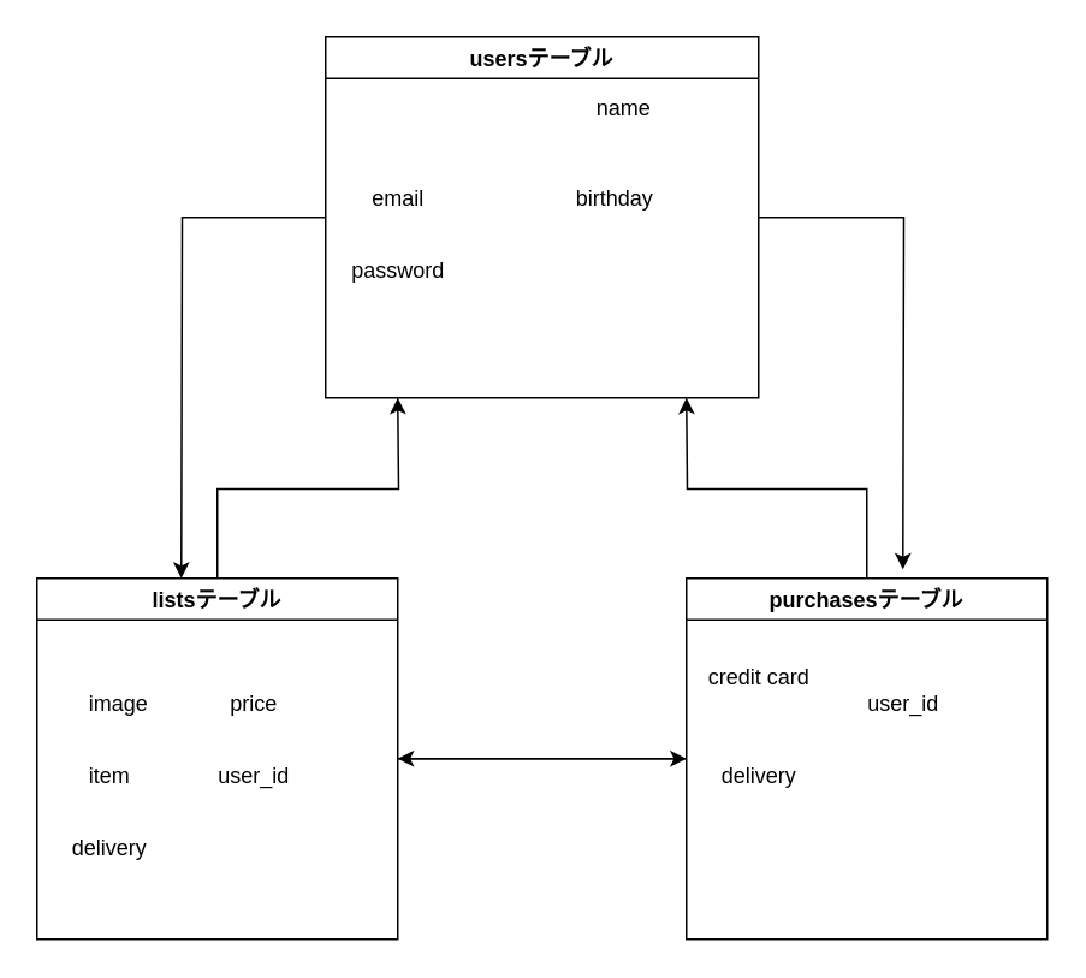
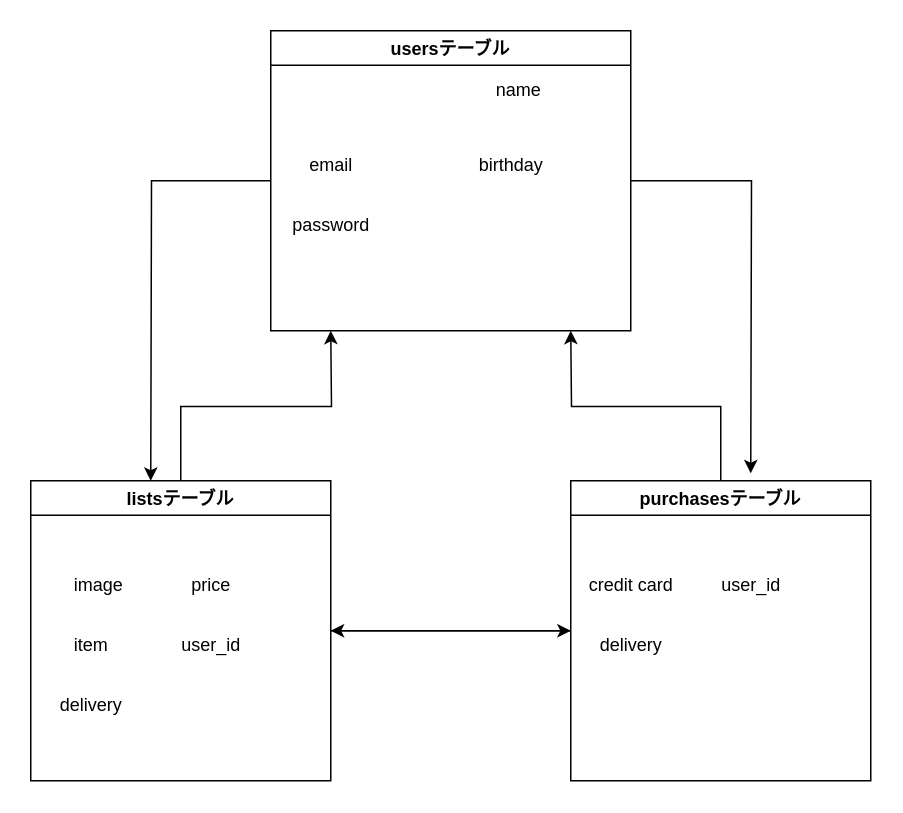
  <mxCell id="0" />
  <mxCell id="1" parent="0" />
  <mxCell id="2" style="edgeStyle=orthogonalEdgeStyle;rounded=0;orthogonalLoop=1;jettySize=auto;html=1;entryX=0;entryY=0.5;entryDx=0;entryDy=0;" edge="1" parent="1" source="4" target="11"><mxGeometry relative="1" as="geometry" /></mxCell>
  <mxCell id="3" style="edgeStyle=orthogonalEdgeStyle;rounded=0;orthogonalLoop=1;jettySize=auto;html=1;exitX=0.5;exitY=0;exitDx=0;exitDy=0;" edge="1" parent="1" source="4"><mxGeometry relative="1" as="geometry"><mxPoint x="220" y="220" as="targetPoint" /></mxGeometry></mxCell>
  <mxCell id="4" value="listsテーブル" style="swimlane;startSize=23;" vertex="1" parent="1"><mxGeometry x="20" y="320" width="200" height="200" as="geometry" /></mxCell>
  <mxCell id="5" value="image&lt;br&gt;" style="text;html=1;align=center;verticalAlign=middle;resizable=0;points=[];autosize=1;strokeColor=none;" vertex="1" parent="4"><mxGeometry x="20" y="60" width="50" height="20" as="geometry" /></mxCell>
  <mxCell id="6" value="item&lt;br&gt;" style="text;html=1;align=center;verticalAlign=middle;resizable=0;points=[];autosize=1;strokeColor=none;" vertex="1" parent="4"><mxGeometry x="20" y="100" width="40" height="20" as="geometry" /></mxCell>
  <mxCell id="7" value="delivery&lt;br&gt;" style="text;html=1;align=center;verticalAlign=middle;resizable=0;points=[];autosize=1;strokeColor=none;" vertex="1" parent="4"><mxGeometry x="10" y="140" width="60" height="20" as="geometry" /></mxCell>
  <mxCell id="8" value="price" style="text;html=1;align=center;verticalAlign=middle;resizable=0;points=[];autosize=1;strokeColor=none;" vertex="1" parent="4"><mxGeometry x="100" y="60" width="40" height="20" as="geometry" /></mxCell>
  <mxCell id="9" style="edgeStyle=orthogonalEdgeStyle;rounded=0;orthogonalLoop=1;jettySize=auto;html=1;entryX=1;entryY=0.5;entryDx=0;entryDy=0;" edge="1" parent="1" source="11" target="4"><mxGeometry relative="1" as="geometry" /></mxCell>
  <mxCell id="10" style="edgeStyle=orthogonalEdgeStyle;rounded=0;orthogonalLoop=1;jettySize=auto;html=1;exitX=0.5;exitY=0;exitDx=0;exitDy=0;" edge="1" parent="1" source="11"><mxGeometry relative="1" as="geometry"><mxPoint x="380" y="220" as="targetPoint" /></mxGeometry></mxCell>
  <mxCell id="11" value="purchasesテーブル" style="swimlane;" vertex="1" parent="1"><mxGeometry x="380" y="320" width="200" height="200" as="geometry" /></mxCell>
  <mxCell id="12" style="edgeStyle=orthogonalEdgeStyle;rounded=0;orthogonalLoop=1;jettySize=auto;html=1;exitX=0;exitY=0.5;exitDx=0;exitDy=0;" edge="1" parent="1" source="14"><mxGeometry relative="1" as="geometry"><mxPoint x="100" y="320" as="targetPoint" /></mxGeometry></mxCell>
  <mxCell id="13" style="edgeStyle=orthogonalEdgeStyle;rounded=0;orthogonalLoop=1;jettySize=auto;html=1;exitX=1;exitY=0.5;exitDx=0;exitDy=0;" edge="1" parent="1" source="14"><mxGeometry relative="1" as="geometry"><mxPoint x="500" y="315" as="targetPoint" /></mxGeometry></mxCell>
  <mxCell id="14" value="usersテーブル" style="swimlane;" vertex="1" parent="1"><mxGeometry x="180" y="20" width="240" height="200" as="geometry" /></mxCell>
  <mxCell id="15" value="password&lt;br&gt;" style="text;html=1;align=center;verticalAlign=middle;resizable=0;points=[];autosize=1;strokeColor=none;" vertex="1" parent="14"><mxGeometry x="5" y="120" width="70" height="20" as="geometry" /></mxCell>
  <mxCell id="16" value="birthday&lt;br&gt;" style="text;html=1;align=center;verticalAlign=middle;resizable=0;points=[];autosize=1;strokeColor=none;" vertex="1" parent="14"><mxGeometry x="130" y="80" width="60" height="20" as="geometry" /></mxCell>
  <mxCell id="17" value="name" style="text;html=1;align=center;verticalAlign=middle;resizable=0;points=[];autosize=1;strokeColor=none;" vertex="1" parent="14"><mxGeometry x="140" y="30" width="50" height="20" as="geometry" /></mxCell>
  <mxCell id="18" value="email&lt;br&gt;" style="text;html=1;align=center;verticalAlign=middle;resizable=0;points=[];autosize=1;strokeColor=none;" vertex="1" parent="1"><mxGeometry x="200" y="100" width="40" height="20" as="geometry" /></mxCell>
  <mxCell id="19" value="user_id" style="text;html=1;align=center;verticalAlign=middle;resizable=0;points=[];autosize=1;strokeColor=none;" vertex="1" parent="1"><mxGeometry x="115" y="420" width="50" height="20" as="geometry" /></mxCell>
- <mxCell id="20" value="credit card" style="text;html=1;align=center;verticalAlign=middle;resizable=0;points=[];autosize=1;strokeColor=none;" vertex="1" parent="1"><mxGeometry x="385" y="365" width="70" height="20" as="geometry" /></mxCell>
+ <mxCell id="20" value="credit card" style="text;html=1;align=center;verticalAlign=middle;resizable=0;points=[];autosize=1;strokeColor=none;" vertex="1" parent="1"><mxGeometry x="385" y="380" width="70" height="20" as="geometry" /></mxCell>
  <mxCell id="21" value="delivery" style="text;html=1;align=center;verticalAlign=middle;resizable=0;points=[];autosize=1;strokeColor=none;" vertex="1" parent="1"><mxGeometry x="390" y="420" width="60" height="20" as="geometry" /></mxCell>
  <mxCell id="22" value="user_id" style="text;html=1;align=center;verticalAlign=middle;resizable=0;points=[];autosize=1;strokeColor=none;" vertex="1" parent="1"><mxGeometry x="475" y="380" width="50" height="20" as="geometry" /></mxCell>
